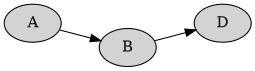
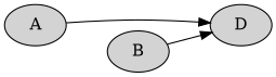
  digraph {
    fontname="DejaVu Serif"
    rankdir=LR
    node [fontname="DejaVu Serif" style=filled]
    edge [fontname="DejaVu Serif"]
    A
    D
    B
-   A -> B
+   A -> D
    B -> D
  }
